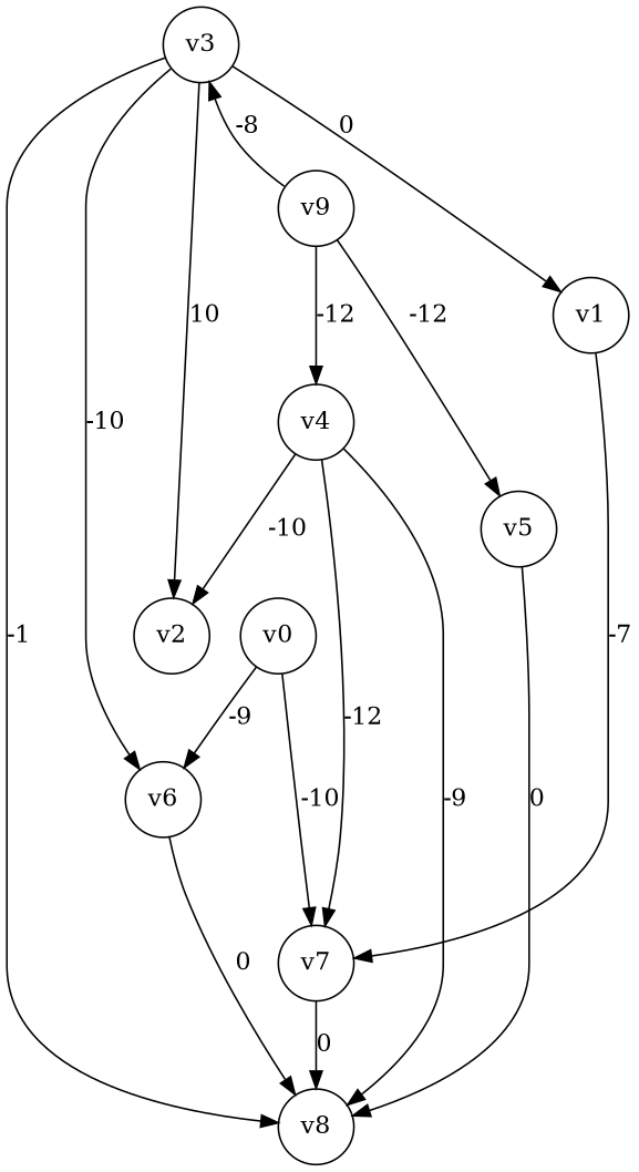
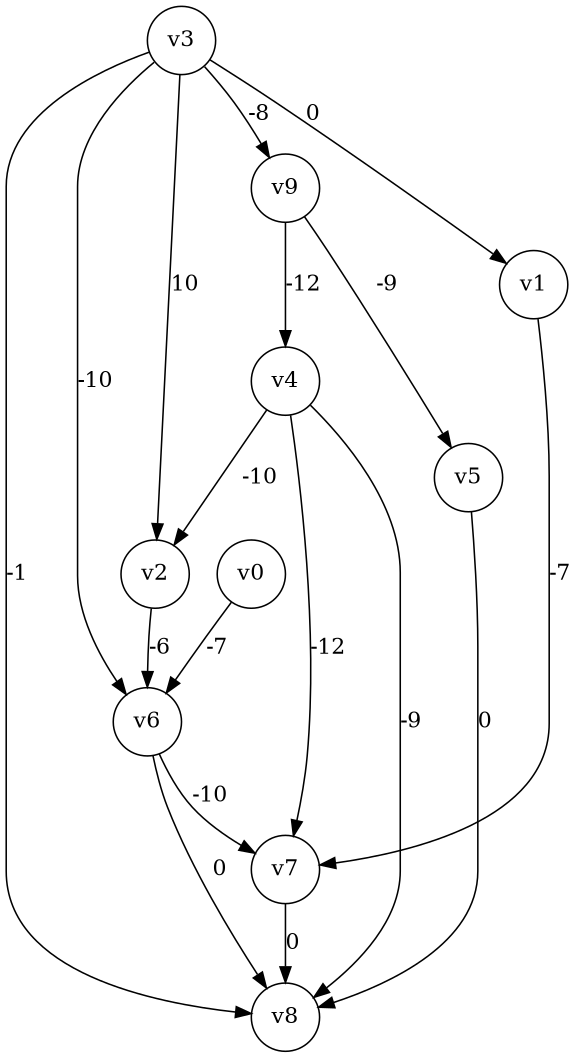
  digraph {
    fontname="DejaVu Serif"
    node [fontname="DejaVu Serif" shape=circle]
    edge [fontname="DejaVu Serif"]
    n1 [label=v0]
    n2 [label=v6]
    n3 [label=v7]
    n4 [label=v8]
    n5 [label=v1]
    n6 [label=v2]
    n7 [label=v3]
    n8 [label=v4]
    n9 [label=v5]
    n10 [label=v9]
-   n1 -> n2 [label=-9]
-   n1 -> n3 [label=-10]
+   n1 -> n2 [label=-7]
+   n2 -> n3 [label=-10]
    n2 -> n4 [label=0]
    n3 -> n4 [label=0]
    n5 -> n3 [label=-7]
+   n6 -> n2 [label=-6]
    n7 -> n2 [label=-10]
    n7 -> n4 [label=-1]
    n7 -> n5 [label=0]
    n7 -> n6 [label=10]
    n8 -> n3 [label=-12]
    n8 -> n4 [label=-9]
    n8 -> n6 [label=-10]
    n9 -> n4 [label=0]
-   n10 -> n7 [label=-8]
+   n7 -> n10 [label=-8]
    n10 -> n8 [label=-12]
-   n10 -> n9 [label=-12]
+   n10 -> n9 [label=-9]
  }
